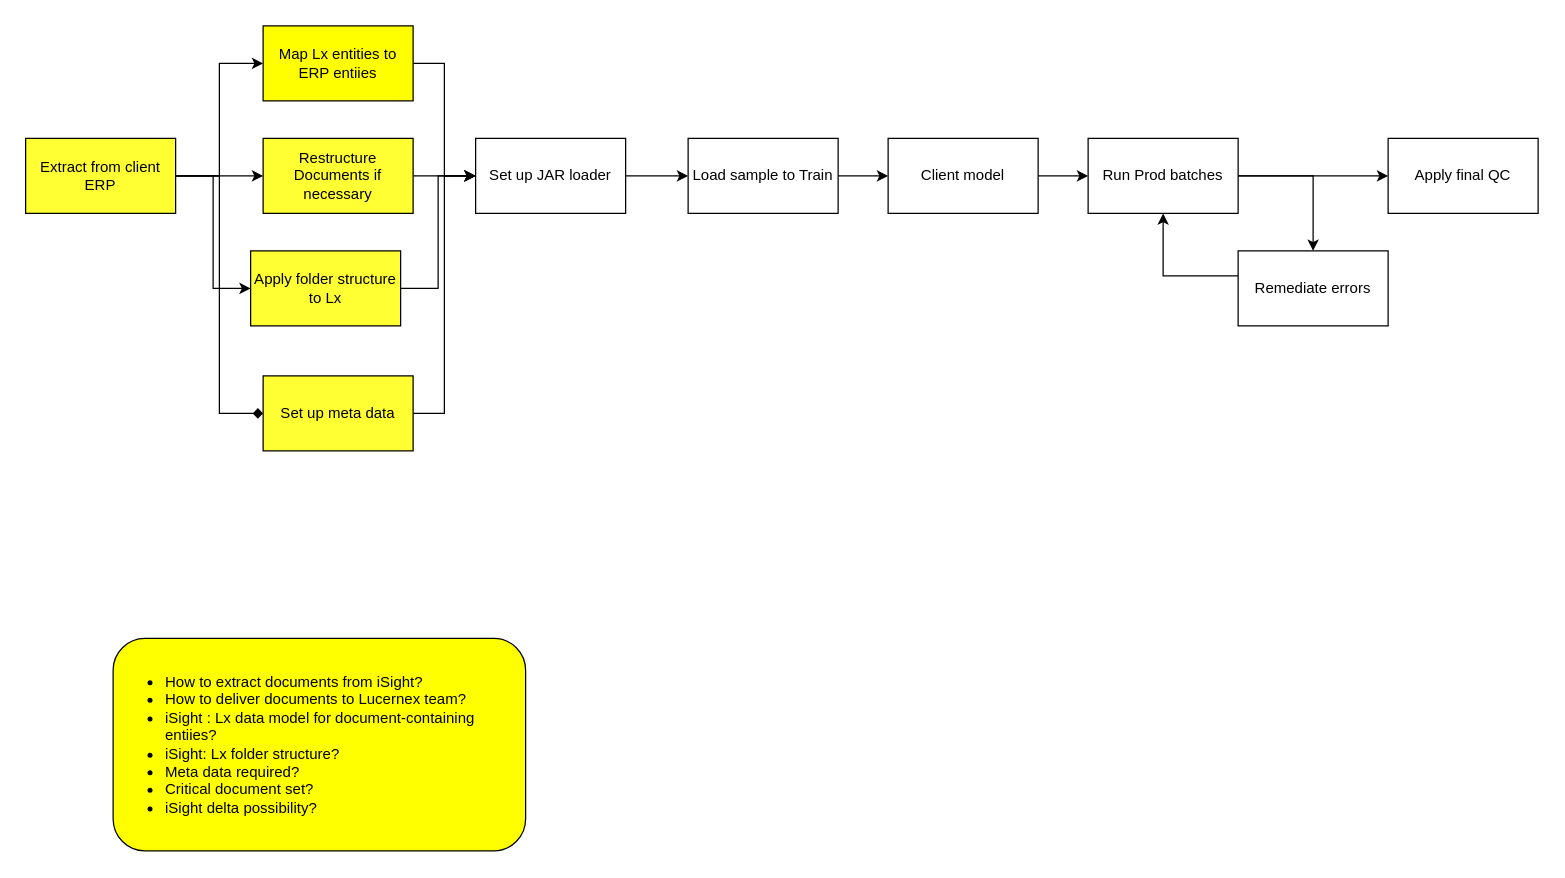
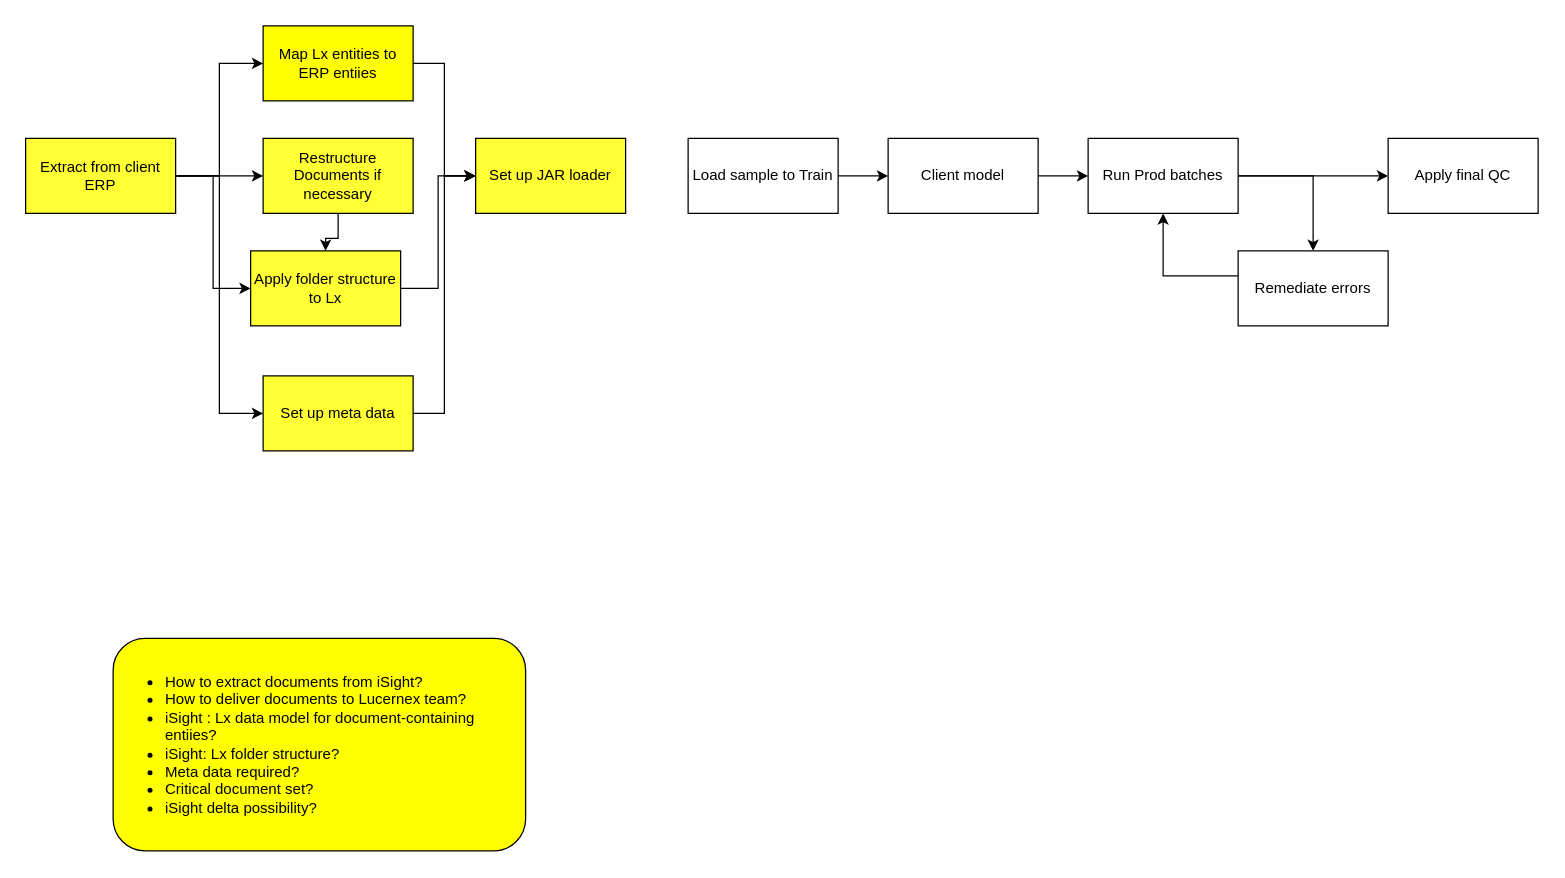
  <mxCell id="0" />
  <mxCell id="1" parent="0" />
  <mxCell id="2" value="" style="edgeStyle=orthogonalEdgeStyle;rounded=0;orthogonalLoop=1;jettySize=auto;html=1;" parent="1" source="6" target="8" edge="1"><mxGeometry relative="1" as="geometry" /></mxCell>
  <mxCell id="3" style="edgeStyle=orthogonalEdgeStyle;rounded=0;orthogonalLoop=1;jettySize=auto;html=1;entryX=0;entryY=0.5;entryDx=0;entryDy=0;" parent="1" source="6" target="10" edge="1"><mxGeometry relative="1" as="geometry" /></mxCell>
  <mxCell id="4" style="edgeStyle=orthogonalEdgeStyle;rounded=0;orthogonalLoop=1;jettySize=auto;html=1;entryX=0;entryY=0.5;entryDx=0;entryDy=0;" parent="1" source="6" target="12" edge="1"><mxGeometry relative="1" as="geometry" /></mxCell>
- <mxCell id="5" style="edgeStyle=orthogonalEdgeStyle;rounded=0;orthogonalLoop=1;jettySize=auto;html=1;entryX=0;entryY=0.5;entryDx=0;entryDy=0;endArrow=diamond;" edge="1" parent="1" source="6" target="26"><mxGeometry relative="1" as="geometry" /></mxCell>
+ <mxCell id="5" style="edgeStyle=orthogonalEdgeStyle;rounded=0;orthogonalLoop=1;jettySize=auto;html=1;entryX=0;entryY=0.5;entryDx=0;entryDy=0;" edge="1" parent="1" source="6" target="26"><mxGeometry relative="1" as="geometry" /></mxCell>
  <mxCell id="6" value="Extract from client ERP" style="rounded=0;whiteSpace=wrap;html=1;fillColor=#FFFF33;" parent="1" vertex="1"><mxGeometry x="20" y="110" width="120" height="60" as="geometry" /></mxCell>
- <mxCell id="7" style="edgeStyle=orthogonalEdgeStyle;rounded=0;orthogonalLoop=1;jettySize=auto;html=1;entryX=0;entryY=0.5;entryDx=0;entryDy=0;" parent="1" source="8" target="14" edge="1"><mxGeometry relative="1" as="geometry" /></mxCell>
+ <mxCell id="7" style="edgeStyle=orthogonalEdgeStyle;rounded=0;orthogonalLoop=1;jettySize=auto;html=1;" parent="1" source="8" target="10" edge="1"><mxGeometry relative="1" as="geometry" /></mxCell>
  <mxCell id="8" value="Restructure Documents if necessary" style="rounded=0;whiteSpace=wrap;html=1;fillColor=#FFFF33;" parent="1" vertex="1"><mxGeometry x="210" y="110" width="120" height="60" as="geometry" /></mxCell>
  <mxCell id="9" style="edgeStyle=orthogonalEdgeStyle;rounded=0;orthogonalLoop=1;jettySize=auto;html=1;entryX=0;entryY=0.5;entryDx=0;entryDy=0;" parent="1" source="10" target="14" edge="1"><mxGeometry relative="1" as="geometry" /></mxCell>
  <mxCell id="10" value="Apply folder structure to Lx" style="rounded=0;whiteSpace=wrap;html=1;fillColor=#FFFF33;" parent="1" vertex="1"><mxGeometry x="200" y="200" width="120" height="60" as="geometry" /></mxCell>
  <mxCell id="11" style="edgeStyle=orthogonalEdgeStyle;rounded=0;orthogonalLoop=1;jettySize=auto;html=1;entryX=0;entryY=0.5;entryDx=0;entryDy=0;" parent="1" source="12" target="14" edge="1"><mxGeometry relative="1" as="geometry" /></mxCell>
  <mxCell id="12" value="Map Lx entities to ERP entiies" style="rounded=0;whiteSpace=wrap;html=1;fillColor=#FFFF00;" parent="1" vertex="1"><mxGeometry x="210" y="20" width="120" height="60" as="geometry" /></mxCell>
- <mxCell id="13" value="" style="edgeStyle=orthogonalEdgeStyle;rounded=0;orthogonalLoop=1;jettySize=auto;html=1;" parent="1" source="14" target="16" edge="1"><mxGeometry relative="1" as="geometry" /></mxCell>
- <mxCell id="14" value="Set up JAR loader" style="rounded=0;whiteSpace=wrap;html=1;" parent="1" vertex="1"><mxGeometry x="380" y="110" width="120" height="60" as="geometry" /></mxCell>
+ <mxCell id="14" value="Set up JAR loader" style="rounded=0;whiteSpace=wrap;html=1;fillColor=#ffff33;" parent="1" vertex="1"><mxGeometry x="380" y="110" width="120" height="60" as="geometry" /></mxCell>
  <mxCell id="15" value="" style="edgeStyle=orthogonalEdgeStyle;rounded=0;orthogonalLoop=1;jettySize=auto;html=1;" parent="1" source="16" target="18" edge="1"><mxGeometry relative="1" as="geometry" /></mxCell>
  <mxCell id="16" value="Load sample to Train" style="rounded=0;whiteSpace=wrap;html=1;" parent="1" vertex="1"><mxGeometry x="550" y="110" width="120" height="60" as="geometry" /></mxCell>
  <mxCell id="17" value="" style="edgeStyle=orthogonalEdgeStyle;rounded=0;orthogonalLoop=1;jettySize=auto;html=1;" parent="1" source="18" target="21" edge="1"><mxGeometry relative="1" as="geometry" /></mxCell>
  <mxCell id="18" value="Client model" style="rounded=0;whiteSpace=wrap;html=1;" parent="1" vertex="1"><mxGeometry x="710" y="110" width="120" height="60" as="geometry" /></mxCell>
  <mxCell id="19" style="edgeStyle=orthogonalEdgeStyle;rounded=0;orthogonalLoop=1;jettySize=auto;html=1;entryX=0.5;entryY=0;entryDx=0;entryDy=0;" parent="1" source="21" target="23" edge="1"><mxGeometry relative="1" as="geometry"><Array as="points"><mxPoint x="1050" y="140" /></Array></mxGeometry></mxCell>
  <mxCell id="20" style="edgeStyle=orthogonalEdgeStyle;rounded=0;orthogonalLoop=1;jettySize=auto;html=1;entryX=0;entryY=0.5;entryDx=0;entryDy=0;" parent="1" source="21" target="24" edge="1"><mxGeometry relative="1" as="geometry" /></mxCell>
  <mxCell id="21" value="Run Prod batches" style="rounded=0;whiteSpace=wrap;html=1;" parent="1" vertex="1"><mxGeometry x="870" y="110" width="120" height="60" as="geometry" /></mxCell>
  <mxCell id="22" style="edgeStyle=orthogonalEdgeStyle;rounded=0;orthogonalLoop=1;jettySize=auto;html=1;entryX=0.5;entryY=1;entryDx=0;entryDy=0;" parent="1" source="23" target="21" edge="1"><mxGeometry relative="1" as="geometry"><Array as="points"><mxPoint x="930" y="220" /></Array></mxGeometry></mxCell>
  <mxCell id="23" value="Remediate errors" style="rounded=0;whiteSpace=wrap;html=1;" parent="1" vertex="1"><mxGeometry x="990" y="200" width="120" height="60" as="geometry" /></mxCell>
  <mxCell id="24" value="Apply final QC" style="rounded=0;whiteSpace=wrap;html=1;" parent="1" vertex="1"><mxGeometry x="1110" y="110" width="120" height="60" as="geometry" /></mxCell>
  <mxCell id="25" style="edgeStyle=orthogonalEdgeStyle;rounded=0;orthogonalLoop=1;jettySize=auto;html=1;entryX=0;entryY=0.5;entryDx=0;entryDy=0;" edge="1" parent="1" source="26" target="14"><mxGeometry relative="1" as="geometry" /></mxCell>
  <mxCell id="26" value="Set up meta data" style="rounded=0;whiteSpace=wrap;html=1;fillColor=#FFFF33;" vertex="1" parent="1"><mxGeometry x="210" y="300" width="120" height="60" as="geometry" /></mxCell>
  <mxCell id="27" value="&lt;ul&gt;&lt;li&gt;How to extract documents from iSight?&lt;/li&gt;&lt;li&gt;How to deliver documents to Lucernex team?&lt;/li&gt;&lt;li&gt;iSight : Lx data model for document-containing entiies?&lt;/li&gt;&lt;li&gt;iSight: Lx folder structure?&lt;/li&gt;&lt;li&gt;Meta data required?&lt;/li&gt;&lt;li&gt;Critical document set?&lt;/li&gt;&lt;li&gt;iSight delta possibility?&lt;/li&gt;&lt;/ul&gt;" style="rounded=1;whiteSpace=wrap;html=1;fillColor=#FFFF00;align=left;" vertex="1" parent="1"><mxGeometry x="90" y="510" width="330" height="170" as="geometry" /></mxCell>
